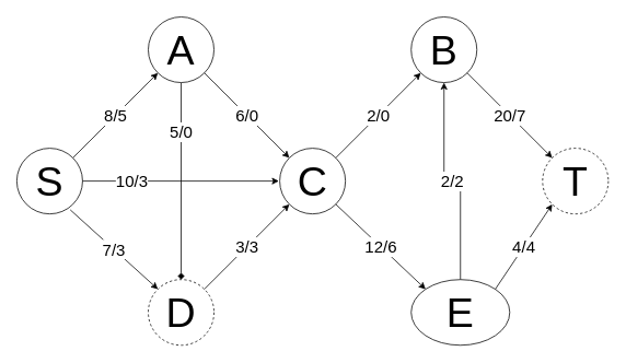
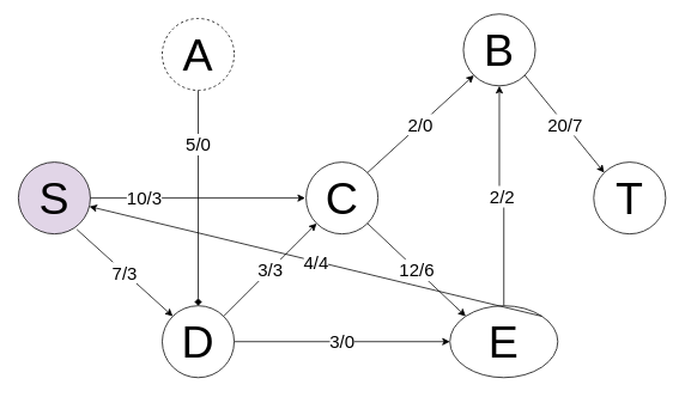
  <mxCell id="0" />
  <mxCell id="1" parent="0" />
  <mxCell id="2" value="&lt;font style=&quot;font-size: 20px&quot;&gt;10/3&lt;/font&gt;" style="edgeStyle=orthogonalEdgeStyle;rounded=0;orthogonalLoop=1;jettySize=auto;html=1;entryX=0;entryY=0.5;entryDx=0;entryDy=0;" edge="1" parent="1"><mxGeometry x="-0.492" relative="1" as="geometry"><mxPoint x="99" y="220" as="sourcePoint" /><mxPoint x="339" y="220" as="targetPoint" /><mxPoint as="offset" /></mxGeometry></mxCell>
- <mxCell id="3" value="&lt;font style=&quot;font-size: 50px&quot;&gt;S&lt;/font&gt;" style="ellipse;whiteSpace=wrap;html=1;aspect=fixed;" vertex="1" parent="1"><mxGeometry x="20" y="180" width="80" height="80" as="geometry" /></mxCell>
+ <mxCell id="3" value="&lt;font style=&quot;font-size: 50px&quot;&gt;S&lt;/font&gt;" style="ellipse;whiteSpace=wrap;html=1;aspect=fixed;fillColor=#e1d5e7;" vertex="1" parent="1"><mxGeometry x="20" y="180" width="80" height="80" as="geometry" /></mxCell>
  <mxCell id="4" value="&lt;font style=&quot;font-size: 20px&quot;&gt;5/0&lt;/font&gt;" style="edgeStyle=orthogonalEdgeStyle;rounded=0;orthogonalLoop=1;jettySize=auto;html=1;entryX=0.5;entryY=0;entryDx=0;entryDy=0;endArrow=diamond;" edge="1" parent="1" source="5" target="7"><mxGeometry x="-0.5" relative="1" as="geometry"><mxPoint as="offset" /></mxGeometry></mxCell>
- <mxCell id="5" value="&lt;font style=&quot;font-size: 50px&quot;&gt;A&lt;/font&gt;" style="ellipse;whiteSpace=wrap;html=1;aspect=fixed;" vertex="1" parent="1"><mxGeometry x="180" y="20" width="80" height="80" as="geometry" /></mxCell>
- <mxCell id="7" value="&lt;font style=&quot;font-size: 50px&quot;&gt;D&lt;/font&gt;" style="ellipse;whiteSpace=wrap;html=1;aspect=fixed;dashed=1;" vertex="1" parent="1"><mxGeometry x="180" y="340" width="80" height="80" as="geometry" /></mxCell>
- <mxCell id="8" value="&lt;font style=&quot;font-size: 50px&quot;&gt;B&lt;/font&gt;" style="ellipse;whiteSpace=wrap;html=1;aspect=fixed;" vertex="1" parent="1"><mxGeometry x="500" y="20" width="80" height="80" as="geometry" /></mxCell>
- <mxCell id="9" value="&lt;font style=&quot;font-size: 50px&quot;&gt;T&lt;/font&gt;" style="ellipse;whiteSpace=wrap;html=1;aspect=fixed;dashed=1;" vertex="1" parent="1"><mxGeometry x="660" y="180" width="80" height="80" as="geometry" /></mxCell>
+ <mxCell id="5" value="&lt;font style=&quot;font-size: 50px&quot;&gt;A&lt;/font&gt;" style="ellipse;whiteSpace=wrap;html=1;aspect=fixed;dashed=1;" vertex="1" parent="1"><mxGeometry x="180" y="20" width="80" height="80" as="geometry" /></mxCell>
+ <mxCell id="6" value="&lt;font style=&quot;font-size: 20px&quot;&gt;3/0&lt;/font&gt;" style="edgeStyle=orthogonalEdgeStyle;rounded=0;orthogonalLoop=1;jettySize=auto;html=1;entryX=0;entryY=0.5;entryDx=0;entryDy=0;" edge="1" parent="1" source="7" target="11"><mxGeometry relative="1" as="geometry" /></mxCell>
+ <mxCell id="7" value="&lt;font style=&quot;font-size: 50px&quot;&gt;D&lt;/font&gt;" style="ellipse;whiteSpace=wrap;html=1;aspect=fixed;" vertex="1" parent="1"><mxGeometry x="180" y="340" width="80" height="80" as="geometry" /></mxCell>
+ <mxCell id="8" value="&lt;font style=&quot;font-size: 50px&quot;&gt;B&lt;/font&gt;" style="ellipse;whiteSpace=wrap;html=1;aspect=fixed;" vertex="1" parent="1"><mxGeometry x="515" y="15" width="80" height="80" as="geometry" /></mxCell>
+ <mxCell id="9" value="&lt;font style=&quot;font-size: 50px&quot;&gt;T&lt;/font&gt;" style="ellipse;whiteSpace=wrap;html=1;aspect=fixed;" vertex="1" parent="1"><mxGeometry x="660" y="180" width="80" height="80" as="geometry" /></mxCell>
  <mxCell id="10" value="&lt;font style=&quot;font-size: 20px&quot;&gt;2/2&lt;/font&gt;" style="edgeStyle=orthogonalEdgeStyle;rounded=0;orthogonalLoop=1;jettySize=auto;html=1;entryX=0.5;entryY=1;entryDx=0;entryDy=0;" edge="1" parent="1" source="11" target="8"><mxGeometry relative="1" as="geometry" /></mxCell>
  <mxCell id="11" value="&lt;font style=&quot;font-size: 50px&quot;&gt;E&lt;/font&gt;" style="ellipse;whiteSpace=wrap;html=1;aspect=fixed;" vertex="1" parent="1"><mxGeometry x="500" y="340" width="120" height="80" as="geometry" /></mxCell>
  <mxCell id="12" value="&lt;font style=&quot;font-size: 50px&quot;&gt;C&lt;/font&gt;" style="ellipse;whiteSpace=wrap;html=1;aspect=fixed;" vertex="1" parent="1"><mxGeometry x="340" y="180" width="80" height="80" as="geometry" /></mxCell>
- <mxCell id="13" value="&lt;font style=&quot;font-size: 20px&quot;&gt;8/5&lt;/font&gt;" style="endArrow=classic;html=1;exitX=1;exitY=0;exitDx=0;exitDy=0;entryX=0;entryY=1;entryDx=0;entryDy=0;" edge="1" parent="1" source="3" target="5"><mxGeometry width="50" height="50" relative="1" as="geometry"><mxPoint x="60" y="120" as="sourcePoint" /><mxPoint x="110" y="70" as="targetPoint" /></mxGeometry></mxCell>
  <mxCell id="14" value="&lt;font style=&quot;font-size: 20px&quot;&gt;20/7&lt;/font&gt;" style="endArrow=classic;html=1;exitX=1;exitY=1;exitDx=0;exitDy=0;entryX=0;entryY=0;entryDx=0;entryDy=0;" edge="1" parent="1" source="8" target="9"><mxGeometry width="50" height="50" relative="1" as="geometry"><mxPoint x="370" y="410" as="sourcePoint" /><mxPoint x="420" y="360" as="targetPoint" /></mxGeometry></mxCell>
  <mxCell id="15" value="&lt;font style=&quot;font-size: 20px&quot;&gt;7/3&lt;/font&gt;" style="endArrow=classic;html=1;exitX=0.813;exitY=0.938;exitDx=0;exitDy=0;exitPerimeter=0;entryX=0;entryY=0;entryDx=0;entryDy=0;" edge="1" parent="1" source="3" target="7"><mxGeometry width="50" height="50" relative="1" as="geometry"><mxPoint x="370" y="410" as="sourcePoint" /><mxPoint x="420" y="360" as="targetPoint" /></mxGeometry></mxCell>
- <mxCell id="16" value="&lt;font style=&quot;font-size: 20px&quot;&gt;4/4&lt;/font&gt;" style="endArrow=classic;html=1;exitX=1;exitY=0;exitDx=0;exitDy=0;entryX=0;entryY=1;entryDx=0;entryDy=0;" edge="1" parent="1" source="11" target="9"><mxGeometry width="50" height="50" relative="1" as="geometry"><mxPoint x="370" y="410" as="sourcePoint" /><mxPoint x="420" y="360" as="targetPoint" /></mxGeometry></mxCell>
- <mxCell id="17" value="&lt;font style=&quot;font-size: 20px&quot;&gt;6/0&lt;/font&gt;" style="endArrow=classic;html=1;exitX=1;exitY=1;exitDx=0;exitDy=0;entryX=0;entryY=0;entryDx=0;entryDy=0;" edge="1" parent="1" source="5" target="12"><mxGeometry width="50" height="50" relative="1" as="geometry"><mxPoint x="320" y="140" as="sourcePoint" /><mxPoint x="370" y="90" as="targetPoint" /></mxGeometry></mxCell>
+ <mxCell id="16" value="&lt;font style=&quot;font-size: 20px&quot;&gt;4/4&lt;/font&gt;" style="endArrow=classic;html=1;exitX=1;exitY=0;exitDx=0;exitDy=0;" edge="1" parent="1" source="11" target="3"><mxGeometry width="50" height="50" relative="1" as="geometry"><mxPoint x="370" y="410" as="sourcePoint" /><mxPoint x="420" y="360" as="targetPoint" /></mxGeometry></mxCell>
  <mxCell id="18" value="&lt;font style=&quot;font-size: 20px&quot;&gt;2/0&lt;/font&gt;" style="endArrow=classic;html=1;exitX=1;exitY=0;exitDx=0;exitDy=0;entryX=0;entryY=1;entryDx=0;entryDy=0;" edge="1" parent="1" source="12" target="8"><mxGeometry width="50" height="50" relative="1" as="geometry"><mxPoint x="430" y="140" as="sourcePoint" /><mxPoint x="480" y="90" as="targetPoint" /></mxGeometry></mxCell>
  <mxCell id="19" value="&lt;font style=&quot;font-size: 20px&quot;&gt;12/6&lt;/font&gt;" style="endArrow=classic;html=1;exitX=1;exitY=1;exitDx=0;exitDy=0;entryX=0;entryY=0;entryDx=0;entryDy=0;" edge="1" parent="1" source="12" target="11"><mxGeometry width="50" height="50" relative="1" as="geometry"><mxPoint x="450" y="290" as="sourcePoint" /><mxPoint x="500" y="240" as="targetPoint" /></mxGeometry></mxCell>
  <mxCell id="20" value="&lt;font style=&quot;font-size: 20px&quot;&gt;3/3&lt;/font&gt;" style="endArrow=classic;html=1;exitX=1;exitY=0;exitDx=0;exitDy=0;entryX=0;entryY=1;entryDx=0;entryDy=0;" edge="1" parent="1" source="7" target="12"><mxGeometry width="50" height="50" relative="1" as="geometry"><mxPoint x="270" y="330" as="sourcePoint" /><mxPoint x="320" y="280" as="targetPoint" /></mxGeometry></mxCell>
